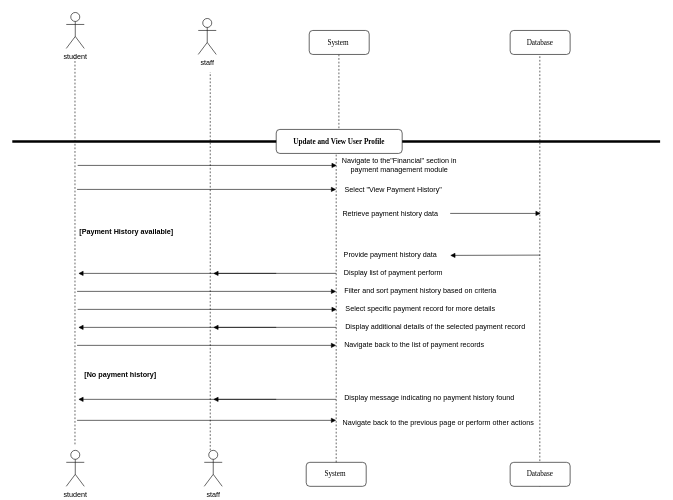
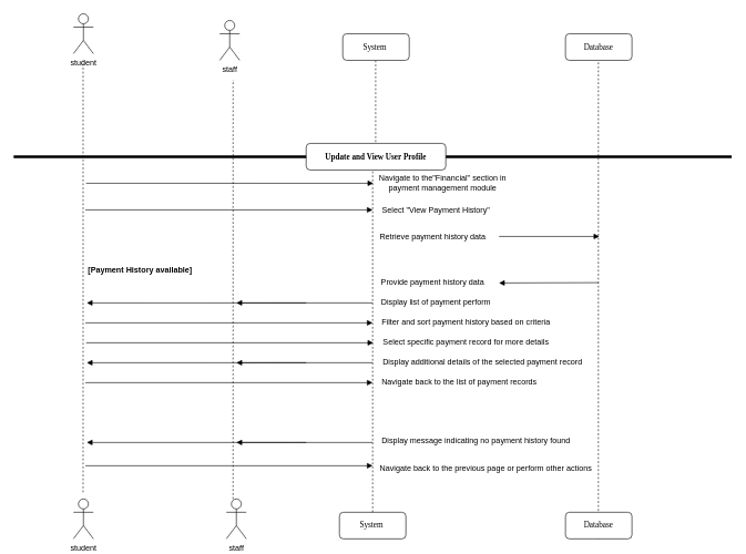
  <mxCell id="0" />
  <mxCell id="1" parent="0" />
  <mxCell id="2" value="Database" style="shape=umlLifeline;perimeter=lifelinePerimeter;whiteSpace=wrap;html=1;container=1;collapsible=0;recursiveResize=0;outlineConnect=0;rounded=1;shadow=0;comic=0;labelBackgroundColor=none;strokeWidth=1;fontFamily=Verdana;fontSize=12;align=center;" vertex="1" parent="1"><mxGeometry x="850" y="50" width="100" height="40" as="geometry" /></mxCell>
  <mxCell id="3" value="student" style="shape=umlActor;verticalLabelPosition=bottom;verticalAlign=top;html=1;outlineConnect=0;" vertex="1" parent="1"><mxGeometry x="110" y="20" width="30" height="60" as="geometry" /></mxCell>
  <mxCell id="4" value="" style="endArrow=none;dashed=1;html=1;rounded=0;" edge="1" parent="1"><mxGeometry width="50" height="50" relative="1" as="geometry"><mxPoint x="124.5" y="740" as="sourcePoint" /><mxPoint x="124.5" y="90" as="targetPoint" /></mxGeometry></mxCell>
  <mxCell id="5" value="staff" style="shape=umlActor;verticalLabelPosition=bottom;verticalAlign=top;html=1;outlineConnect=0;" vertex="1" parent="1"><mxGeometry x="330" y="30" width="30" height="60" as="geometry" /></mxCell>
  <mxCell id="6" value="" style="endArrow=none;dashed=1;html=1;rounded=0;" edge="1" parent="1"><mxGeometry width="50" height="50" relative="1" as="geometry"><mxPoint x="350" y="750.005" as="sourcePoint" /><mxPoint x="350" y="119.37" as="targetPoint" /></mxGeometry></mxCell>
  <mxCell id="7" value="" style="endArrow=none;dashed=1;html=1;rounded=0;" edge="1" parent="1" source="14" target="2"><mxGeometry width="50" height="50" relative="1" as="geometry"><mxPoint x="850" y="770" as="sourcePoint" /><mxPoint x="750" y="-30" as="targetPoint" /></mxGeometry></mxCell>
  <mxCell id="8" value="" style="line;strokeWidth=4;html=1;perimeter=backbonePerimeter;points=[];outlineConnect=0;" vertex="1" parent="1"><mxGeometry x="20" y="230" width="1080" height="10" as="geometry" /></mxCell>
  <mxCell id="9" value="Navigate to the&quot;Financial&quot; section in &lt;br&gt;payment management module" style="text;html=1;align=center;verticalAlign=middle;resizable=0;points=[];autosize=1;strokeColor=none;fillColor=none;" vertex="1" parent="1"><mxGeometry x="560" y="255" width="210" height="40" as="geometry" /></mxCell>
  <mxCell id="10" value="Select &quot;View Payment History&quot;" style="text;html=1;align=center;verticalAlign=middle;resizable=0;points=[];autosize=1;strokeColor=none;fillColor=none;" vertex="1" parent="1"><mxGeometry x="560" y="300" width="190" height="30" as="geometry" /></mxCell>
  <mxCell id="11" value="Retrieve payment history data" style="text;html=1;align=center;verticalAlign=middle;resizable=0;points=[];autosize=1;strokeColor=none;fillColor=none;" vertex="1" parent="1"><mxGeometry x="560" y="340" width="180" height="30" as="geometry" /></mxCell>
  <mxCell id="12" value="Provide payment history data" style="text;html=1;align=center;verticalAlign=middle;resizable=0;points=[];autosize=1;strokeColor=none;fillColor=none;" vertex="1" parent="1"><mxGeometry x="560" y="410" width="180" height="30" as="geometry" /></mxCell>
  <mxCell id="13" value="System&amp;nbsp;" style="shape=umlLifeline;perimeter=lifelinePerimeter;whiteSpace=wrap;html=1;container=1;collapsible=0;recursiveResize=0;outlineConnect=0;rounded=1;shadow=0;comic=0;labelBackgroundColor=none;strokeWidth=1;fontFamily=Verdana;fontSize=12;align=center;" vertex="1" parent="1"><mxGeometry x="510" y="770" width="100" height="40" as="geometry" /></mxCell>
  <mxCell id="14" value="Database" style="shape=umlLifeline;perimeter=lifelinePerimeter;whiteSpace=wrap;html=1;container=1;collapsible=0;recursiveResize=0;outlineConnect=0;rounded=1;shadow=0;comic=0;labelBackgroundColor=none;strokeWidth=1;fontFamily=Verdana;fontSize=12;align=center;" vertex="1" parent="1"><mxGeometry x="850" y="770" width="100" height="40" as="geometry" /></mxCell>
  <mxCell id="15" value="" style="html=1;verticalAlign=bottom;endArrow=block;labelBackgroundColor=none;fontFamily=Verdana;fontSize=12;edgeStyle=elbowEdgeStyle;elbow=vertical;" edge="1" parent="1"><mxGeometry relative="1" as="geometry"><mxPoint x="560" y="665" as="sourcePoint" /><mxPoint x="130" y="664.52" as="targetPoint" /></mxGeometry></mxCell>
  <mxCell id="16" value="student" style="shape=umlActor;verticalLabelPosition=bottom;verticalAlign=top;html=1;outlineConnect=0;" vertex="1" parent="1"><mxGeometry x="110" y="750" width="30" height="60" as="geometry" /></mxCell>
  <mxCell id="17" value="staff" style="shape=umlActor;verticalLabelPosition=bottom;verticalAlign=top;html=1;outlineConnect=0;" vertex="1" parent="1"><mxGeometry x="340" y="750" width="30" height="60" as="geometry" /></mxCell>
  <mxCell id="18" value="" style="endArrow=none;dashed=1;html=1;rounded=0;" edge="1" parent="1" source="21" target="19"><mxGeometry width="50" height="50" relative="1" as="geometry"><mxPoint x="560" y="770" as="sourcePoint" /><mxPoint x="560" y="-110" as="targetPoint" /></mxGeometry></mxCell>
  <mxCell id="19" value="System&amp;nbsp;" style="shape=umlLifeline;perimeter=lifelinePerimeter;whiteSpace=wrap;html=1;container=1;collapsible=0;recursiveResize=0;outlineConnect=0;rounded=1;shadow=0;comic=0;labelBackgroundColor=none;strokeWidth=1;fontFamily=Verdana;fontSize=12;align=center;" vertex="1" parent="1"><mxGeometry x="515" y="50" width="100" height="40" as="geometry" /></mxCell>
  <mxCell id="20" value="" style="endArrow=none;dashed=1;html=1;rounded=0;entryX=0;entryY=-0.111;entryDx=0;entryDy=0;entryPerimeter=0;" edge="1" parent="1" target="9"><mxGeometry width="50" height="50" relative="1" as="geometry"><mxPoint x="560" y="770" as="sourcePoint" /><mxPoint x="560" y="90" as="targetPoint" /></mxGeometry></mxCell>
  <mxCell id="21" value="&lt;b&gt;Update and View User Profile&lt;/b&gt;" style="shape=umlLifeline;perimeter=lifelinePerimeter;whiteSpace=wrap;html=1;container=1;collapsible=0;recursiveResize=0;outlineConnect=0;rounded=1;shadow=0;comic=0;labelBackgroundColor=none;strokeWidth=1;fontFamily=Verdana;fontSize=12;align=center;" vertex="1" parent="1"><mxGeometry x="460" y="215" width="210" height="40" as="geometry" /></mxCell>
  <mxCell id="22" value="" style="html=1;verticalAlign=bottom;endArrow=block;labelBackgroundColor=none;fontFamily=Verdana;fontSize=12;edgeStyle=elbowEdgeStyle;elbow=vertical;" edge="1" parent="1"><mxGeometry relative="1" as="geometry"><mxPoint x="460" y="664.98" as="sourcePoint" /><mxPoint x="355" y="664.5" as="targetPoint" /></mxGeometry></mxCell>
  <mxCell id="23" value="" style="html=1;verticalAlign=bottom;endArrow=block;labelBackgroundColor=none;fontFamily=Verdana;fontSize=12;edgeStyle=elbowEdgeStyle;elbow=vertical;entryX=0.015;entryY=0.4;entryDx=0;entryDy=0;entryPerimeter=0;" edge="1" parent="1"><mxGeometry relative="1" as="geometry"><mxPoint x="129" y="274.99" as="sourcePoint" /><mxPoint x="561" y="274.5" as="targetPoint" /></mxGeometry></mxCell>
  <mxCell id="24" value="" style="html=1;verticalAlign=bottom;endArrow=block;labelBackgroundColor=none;fontFamily=Verdana;fontSize=12;edgeStyle=elbowEdgeStyle;elbow=vertical;entryX=0.015;entryY=0.4;entryDx=0;entryDy=0;entryPerimeter=0;" edge="1" parent="1"><mxGeometry relative="1" as="geometry"><mxPoint x="128" y="314.99" as="sourcePoint" /><mxPoint x="560" y="314.5" as="targetPoint" /></mxGeometry></mxCell>
  <mxCell id="25" value="" style="html=1;verticalAlign=bottom;endArrow=block;labelBackgroundColor=none;fontFamily=Verdana;fontSize=12;edgeStyle=elbowEdgeStyle;elbow=vertical;" edge="1" parent="1"><mxGeometry relative="1" as="geometry"><mxPoint x="750" y="355" as="sourcePoint" /><mxPoint x="901" y="354.92" as="targetPoint" /></mxGeometry></mxCell>
  <mxCell id="26" value="" style="html=1;verticalAlign=bottom;endArrow=block;labelBackgroundColor=none;fontFamily=Verdana;fontSize=12;edgeStyle=elbowEdgeStyle;elbow=vertical;" edge="1" parent="1"><mxGeometry relative="1" as="geometry"><mxPoint x="900" y="424.5" as="sourcePoint" /><mxPoint x="750" y="424.5" as="targetPoint" /><Array as="points"><mxPoint x="885" y="425" /></Array></mxGeometry></mxCell>
- <mxCell id="27" value="&lt;b&gt;[Payment History available]&lt;/b&gt;" style="text;html=1;align=center;verticalAlign=middle;resizable=0;points=[];autosize=1;strokeColor=none;fillColor=none;" vertex="1" parent="1"><mxGeometry x="120" y="370" width="180" height="30" as="geometry" /></mxCell>
+ <mxCell id="27" value="&lt;b&gt;[Payment History available]&lt;/b&gt;" style="text;html=1;align=center;verticalAlign=middle;resizable=0;points=[];autosize=1;strokeColor=none;fillColor=none;" vertex="1" parent="1"><mxGeometry x="120" y="390" width="180" height="30" as="geometry" /></mxCell>
  <mxCell id="28" value="Display list of payment perform" style="text;html=1;align=center;verticalAlign=middle;resizable=0;points=[];autosize=1;strokeColor=none;fillColor=none;" vertex="1" parent="1"><mxGeometry x="560" y="440" width="190" height="30" as="geometry" /></mxCell>
  <mxCell id="29" value="Filter and sort payment history based on criteria" style="text;html=1;align=center;verticalAlign=middle;resizable=0;points=[];autosize=1;strokeColor=none;fillColor=none;" vertex="1" parent="1"><mxGeometry x="560" y="470" width="280" height="30" as="geometry" /></mxCell>
  <mxCell id="30" value="Select specific payment record for more details" style="text;html=1;align=center;verticalAlign=middle;resizable=0;points=[];autosize=1;strokeColor=none;fillColor=none;" vertex="1" parent="1"><mxGeometry x="565" y="500" width="270" height="30" as="geometry" /></mxCell>
  <mxCell id="31" value="Navigate back to the list of payment records" style="text;html=1;align=center;verticalAlign=middle;resizable=0;points=[];autosize=1;strokeColor=none;fillColor=none;" vertex="1" parent="1"><mxGeometry x="560" y="560" width="260" height="30" as="geometry" /></mxCell>
- <mxCell id="32" value="&lt;b&gt;[No payment history]&lt;/b&gt;" style="text;html=1;align=center;verticalAlign=middle;resizable=0;points=[];autosize=1;strokeColor=none;fillColor=none;" vertex="1" parent="1"><mxGeometry x="130" y="610" width="140" height="30" as="geometry" /></mxCell>
  <mxCell id="33" value="" style="html=1;verticalAlign=bottom;endArrow=block;labelBackgroundColor=none;fontFamily=Verdana;fontSize=12;edgeStyle=elbowEdgeStyle;elbow=vertical;" edge="1" parent="1"><mxGeometry relative="1" as="geometry"><mxPoint x="560" y="454.98" as="sourcePoint" /><mxPoint x="130" y="454.5" as="targetPoint" /></mxGeometry></mxCell>
  <mxCell id="34" value="" style="html=1;verticalAlign=bottom;endArrow=block;labelBackgroundColor=none;fontFamily=Verdana;fontSize=12;edgeStyle=elbowEdgeStyle;elbow=vertical;" edge="1" parent="1"><mxGeometry relative="1" as="geometry"><mxPoint x="460" y="454.98" as="sourcePoint" /><mxPoint x="355" y="454.5" as="targetPoint" /></mxGeometry></mxCell>
  <mxCell id="35" value="" style="html=1;verticalAlign=bottom;endArrow=block;labelBackgroundColor=none;fontFamily=Verdana;fontSize=12;edgeStyle=elbowEdgeStyle;elbow=vertical;entryX=0.015;entryY=0.4;entryDx=0;entryDy=0;entryPerimeter=0;" edge="1" parent="1"><mxGeometry relative="1" as="geometry"><mxPoint x="128" y="484.99" as="sourcePoint" /><mxPoint x="560" y="484.5" as="targetPoint" /></mxGeometry></mxCell>
  <mxCell id="36" value="" style="html=1;verticalAlign=bottom;endArrow=block;labelBackgroundColor=none;fontFamily=Verdana;fontSize=12;edgeStyle=elbowEdgeStyle;elbow=vertical;entryX=0.015;entryY=0.4;entryDx=0;entryDy=0;entryPerimeter=0;" edge="1" parent="1"><mxGeometry relative="1" as="geometry"><mxPoint x="129" y="514.99" as="sourcePoint" /><mxPoint x="561" y="514.5" as="targetPoint" /></mxGeometry></mxCell>
  <mxCell id="37" value="Display additional details of the selected payment record" style="text;html=1;align=center;verticalAlign=middle;resizable=0;points=[];autosize=1;strokeColor=none;fillColor=none;" vertex="1" parent="1"><mxGeometry x="565" y="530" width="320" height="30" as="geometry" /></mxCell>
  <mxCell id="38" value="" style="html=1;verticalAlign=bottom;endArrow=block;labelBackgroundColor=none;fontFamily=Verdana;fontSize=12;edgeStyle=elbowEdgeStyle;elbow=vertical;" edge="1" parent="1"><mxGeometry relative="1" as="geometry"><mxPoint x="560" y="544.98" as="sourcePoint" /><mxPoint x="130" y="544.5" as="targetPoint" /></mxGeometry></mxCell>
  <mxCell id="39" value="" style="html=1;verticalAlign=bottom;endArrow=block;labelBackgroundColor=none;fontFamily=Verdana;fontSize=12;edgeStyle=elbowEdgeStyle;elbow=vertical;" edge="1" parent="1"><mxGeometry relative="1" as="geometry"><mxPoint x="460" y="544.98" as="sourcePoint" /><mxPoint x="355" y="544.5" as="targetPoint" /></mxGeometry></mxCell>
  <mxCell id="40" value="" style="html=1;verticalAlign=bottom;endArrow=block;labelBackgroundColor=none;fontFamily=Verdana;fontSize=12;edgeStyle=elbowEdgeStyle;elbow=vertical;entryX=0.015;entryY=0.4;entryDx=0;entryDy=0;entryPerimeter=0;" edge="1" parent="1"><mxGeometry relative="1" as="geometry"><mxPoint x="128" y="574.99" as="sourcePoint" /><mxPoint x="560" y="574.5" as="targetPoint" /></mxGeometry></mxCell>
  <mxCell id="41" value="Display message indicating no payment history found" style="text;html=1;align=center;verticalAlign=middle;resizable=0;points=[];autosize=1;strokeColor=none;fillColor=none;" vertex="1" parent="1"><mxGeometry x="560" y="648" width="310" height="30" as="geometry" /></mxCell>
  <mxCell id="42" value="" style="html=1;verticalAlign=bottom;endArrow=block;labelBackgroundColor=none;fontFamily=Verdana;fontSize=12;edgeStyle=elbowEdgeStyle;elbow=vertical;entryX=0.015;entryY=0.4;entryDx=0;entryDy=0;entryPerimeter=0;" edge="1" parent="1"><mxGeometry relative="1" as="geometry"><mxPoint x="128" y="700" as="sourcePoint" /><mxPoint x="560" y="699.51" as="targetPoint" /></mxGeometry></mxCell>
  <mxCell id="43" value="Navigate back to the previous page or perform other actions" style="text;html=1;align=center;verticalAlign=middle;resizable=0;points=[];autosize=1;strokeColor=none;fillColor=none;" vertex="1" parent="1"><mxGeometry x="560" y="690" width="340" height="30" as="geometry" /></mxCell>
